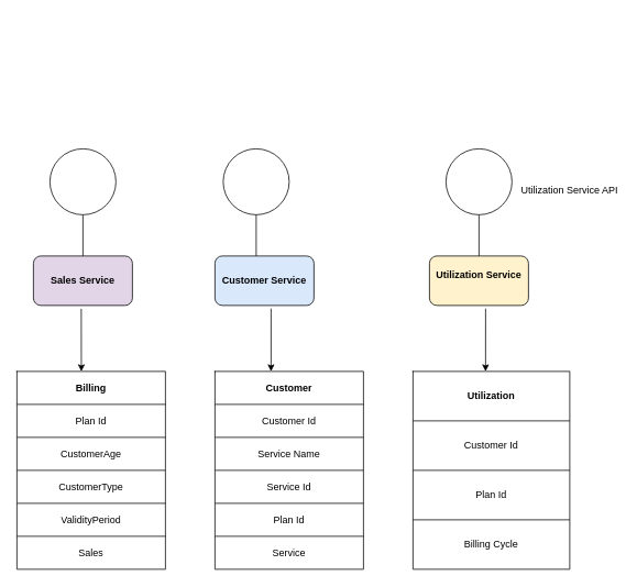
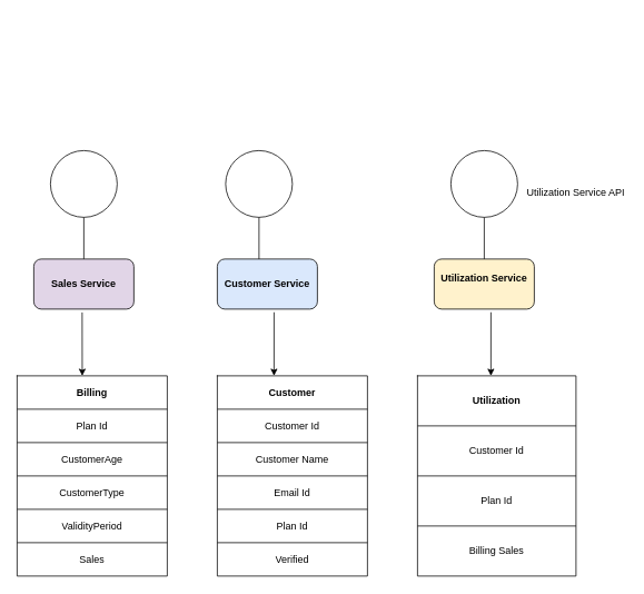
  <mxCell id="0" />
  <mxCell id="1" parent="0" />
  <mxCell id="2" value="" style="shape=table;startSize=0;container=1;collapsible=0;childLayout=tableLayout;" parent="1" vertex="1"><mxGeometry x="20" y="450" width="180" height="240" as="geometry" /></mxCell>
  <mxCell id="3" value="" style="shape=tableRow;horizontal=0;startSize=0;swimlaneHead=0;swimlaneBody=0;top=0;left=0;bottom=0;right=0;collapsible=0;dropTarget=0;fillColor=none;points=[[0,0.5],[1,0.5]];portConstraint=eastwest;" parent="2" vertex="1"><mxGeometry width="180" height="40" as="geometry" /></mxCell>
  <mxCell id="4" value="&lt;b&gt;Billing&lt;/b&gt;" style="shape=partialRectangle;html=1;whiteSpace=wrap;connectable=0;overflow=hidden;fillColor=none;top=0;left=0;bottom=0;right=0;pointerEvents=1;" parent="3" vertex="1"><mxGeometry width="180" height="40" as="geometry"><mxRectangle width="180" height="40" as="alternateBounds" /></mxGeometry></mxCell>
  <mxCell id="5" value="" style="shape=tableRow;horizontal=0;startSize=0;swimlaneHead=0;swimlaneBody=0;top=0;left=0;bottom=0;right=0;collapsible=0;dropTarget=0;fillColor=none;points=[[0,0.5],[1,0.5]];portConstraint=eastwest;" parent="2" vertex="1"><mxGeometry y="40" width="180" height="40" as="geometry" /></mxCell>
  <mxCell id="6" value="Plan Id" style="shape=partialRectangle;html=1;whiteSpace=wrap;connectable=0;overflow=hidden;fillColor=none;top=0;left=0;bottom=0;right=0;pointerEvents=1;" parent="5" vertex="1"><mxGeometry width="180" height="40" as="geometry"><mxRectangle width="180" height="40" as="alternateBounds" /></mxGeometry></mxCell>
  <mxCell id="7" value="" style="shape=tableRow;horizontal=0;startSize=0;swimlaneHead=0;swimlaneBody=0;top=0;left=0;bottom=0;right=0;collapsible=0;dropTarget=0;fillColor=none;points=[[0,0.5],[1,0.5]];portConstraint=eastwest;" parent="2" vertex="1"><mxGeometry y="80" width="180" height="40" as="geometry" /></mxCell>
  <mxCell id="8" value="CustomerAge" style="shape=partialRectangle;html=1;whiteSpace=wrap;connectable=0;overflow=hidden;fillColor=none;top=0;left=0;bottom=0;right=0;pointerEvents=1;" parent="7" vertex="1"><mxGeometry width="180" height="40" as="geometry"><mxRectangle width="180" height="40" as="alternateBounds" /></mxGeometry></mxCell>
  <mxCell id="9" value="" style="shape=tableRow;horizontal=0;startSize=0;swimlaneHead=0;swimlaneBody=0;top=0;left=0;bottom=0;right=0;collapsible=0;dropTarget=0;fillColor=none;points=[[0,0.5],[1,0.5]];portConstraint=eastwest;" parent="2" vertex="1"><mxGeometry y="120" width="180" height="40" as="geometry" /></mxCell>
  <mxCell id="10" value="CustomerType" style="shape=partialRectangle;html=1;whiteSpace=wrap;connectable=0;overflow=hidden;fillColor=none;top=0;left=0;bottom=0;right=0;pointerEvents=1;" parent="9" vertex="1"><mxGeometry width="180" height="40" as="geometry"><mxRectangle width="180" height="40" as="alternateBounds" /></mxGeometry></mxCell>
  <mxCell id="11" value="" style="shape=tableRow;horizontal=0;startSize=0;swimlaneHead=0;swimlaneBody=0;top=0;left=0;bottom=0;right=0;collapsible=0;dropTarget=0;fillColor=none;points=[[0,0.5],[1,0.5]];portConstraint=eastwest;" parent="2" vertex="1"><mxGeometry y="160" width="180" height="40" as="geometry" /></mxCell>
  <mxCell id="12" value="ValidityPeriod" style="shape=partialRectangle;html=1;whiteSpace=wrap;connectable=0;overflow=hidden;fillColor=none;top=0;left=0;bottom=0;right=0;pointerEvents=1;" parent="11" vertex="1"><mxGeometry width="180" height="40" as="geometry"><mxRectangle width="180" height="40" as="alternateBounds" /></mxGeometry></mxCell>
  <mxCell id="13" value="" style="shape=tableRow;horizontal=0;startSize=0;swimlaneHead=0;swimlaneBody=0;top=0;left=0;bottom=0;right=0;collapsible=0;dropTarget=0;fillColor=none;points=[[0,0.5],[1,0.5]];portConstraint=eastwest;" parent="2" vertex="1"><mxGeometry y="200" width="180" height="40" as="geometry" /></mxCell>
  <mxCell id="14" value="Sales" style="shape=partialRectangle;html=1;whiteSpace=wrap;connectable=0;overflow=hidden;fillColor=none;top=0;left=0;bottom=0;right=0;pointerEvents=1;" parent="13" vertex="1"><mxGeometry width="180" height="40" as="geometry"><mxRectangle width="180" height="40" as="alternateBounds" /></mxGeometry></mxCell>
  <mxCell id="15" value="" style="shape=table;startSize=0;container=1;collapsible=0;childLayout=tableLayout;" parent="1" vertex="1"><mxGeometry x="260" y="450" width="180" height="240" as="geometry" /></mxCell>
  <mxCell id="16" value="" style="shape=tableRow;horizontal=0;startSize=0;swimlaneHead=0;swimlaneBody=0;top=0;left=0;bottom=0;right=0;collapsible=0;dropTarget=0;fillColor=none;points=[[0,0.5],[1,0.5]];portConstraint=eastwest;" parent="15" vertex="1"><mxGeometry width="180" height="40" as="geometry" /></mxCell>
  <mxCell id="17" value="&lt;b&gt;Customer&lt;/b&gt;" style="shape=partialRectangle;html=1;whiteSpace=wrap;connectable=0;overflow=hidden;fillColor=none;top=0;left=0;bottom=0;right=0;pointerEvents=1;" parent="16" vertex="1"><mxGeometry width="180" height="40" as="geometry"><mxRectangle width="180" height="40" as="alternateBounds" /></mxGeometry></mxCell>
  <mxCell id="18" value="" style="shape=tableRow;horizontal=0;startSize=0;swimlaneHead=0;swimlaneBody=0;top=0;left=0;bottom=0;right=0;collapsible=0;dropTarget=0;fillColor=none;points=[[0,0.5],[1,0.5]];portConstraint=eastwest;" parent="15" vertex="1"><mxGeometry y="40" width="180" height="40" as="geometry" /></mxCell>
  <mxCell id="19" value="Customer Id" style="shape=partialRectangle;html=1;whiteSpace=wrap;connectable=0;overflow=hidden;fillColor=none;top=0;left=0;bottom=0;right=0;pointerEvents=1;" parent="18" vertex="1"><mxGeometry width="180" height="40" as="geometry"><mxRectangle width="180" height="40" as="alternateBounds" /></mxGeometry></mxCell>
  <mxCell id="20" value="" style="shape=tableRow;horizontal=0;startSize=0;swimlaneHead=0;swimlaneBody=0;top=0;left=0;bottom=0;right=0;collapsible=0;dropTarget=0;fillColor=none;points=[[0,0.5],[1,0.5]];portConstraint=eastwest;" parent="15" vertex="1"><mxGeometry y="80" width="180" height="40" as="geometry" /></mxCell>
- <mxCell id="21" value="Service Name" style="shape=partialRectangle;html=1;whiteSpace=wrap;connectable=0;overflow=hidden;fillColor=none;top=0;left=0;bottom=0;right=0;pointerEvents=1;" parent="20" vertex="1"><mxGeometry width="180" height="40" as="geometry"><mxRectangle width="180" height="40" as="alternateBounds" /></mxGeometry></mxCell>
+ <mxCell id="21" value="Customer Name" style="shape=partialRectangle;html=1;whiteSpace=wrap;connectable=0;overflow=hidden;fillColor=none;top=0;left=0;bottom=0;right=0;pointerEvents=1;" parent="20" vertex="1"><mxGeometry width="180" height="40" as="geometry"><mxRectangle width="180" height="40" as="alternateBounds" /></mxGeometry></mxCell>
  <mxCell id="22" value="" style="shape=tableRow;horizontal=0;startSize=0;swimlaneHead=0;swimlaneBody=0;top=0;left=0;bottom=0;right=0;collapsible=0;dropTarget=0;fillColor=none;points=[[0,0.5],[1,0.5]];portConstraint=eastwest;" parent="15" vertex="1"><mxGeometry y="120" width="180" height="40" as="geometry" /></mxCell>
- <mxCell id="23" value="Service Id" style="shape=partialRectangle;html=1;whiteSpace=wrap;connectable=0;overflow=hidden;fillColor=none;top=0;left=0;bottom=0;right=0;pointerEvents=1;" parent="22" vertex="1"><mxGeometry width="180" height="40" as="geometry"><mxRectangle width="180" height="40" as="alternateBounds" /></mxGeometry></mxCell>
+ <mxCell id="23" value="Email Id" style="shape=partialRectangle;html=1;whiteSpace=wrap;connectable=0;overflow=hidden;fillColor=none;top=0;left=0;bottom=0;right=0;pointerEvents=1;" parent="22" vertex="1"><mxGeometry width="180" height="40" as="geometry"><mxRectangle width="180" height="40" as="alternateBounds" /></mxGeometry></mxCell>
  <mxCell id="24" value="" style="shape=tableRow;horizontal=0;startSize=0;swimlaneHead=0;swimlaneBody=0;top=0;left=0;bottom=0;right=0;collapsible=0;dropTarget=0;fillColor=none;points=[[0,0.5],[1,0.5]];portConstraint=eastwest;" parent="15" vertex="1"><mxGeometry y="160" width="180" height="40" as="geometry" /></mxCell>
  <mxCell id="25" value="Plan Id" style="shape=partialRectangle;html=1;whiteSpace=wrap;connectable=0;overflow=hidden;fillColor=none;top=0;left=0;bottom=0;right=0;pointerEvents=1;" parent="24" vertex="1"><mxGeometry width="180" height="40" as="geometry"><mxRectangle width="180" height="40" as="alternateBounds" /></mxGeometry></mxCell>
  <mxCell id="26" value="" style="shape=tableRow;horizontal=0;startSize=0;swimlaneHead=0;swimlaneBody=0;top=0;left=0;bottom=0;right=0;collapsible=0;dropTarget=0;fillColor=none;points=[[0,0.5],[1,0.5]];portConstraint=eastwest;" parent="15" vertex="1"><mxGeometry y="200" width="180" height="40" as="geometry" /></mxCell>
- <mxCell id="27" value="Service" style="shape=partialRectangle;html=1;whiteSpace=wrap;connectable=0;overflow=hidden;fillColor=none;top=0;left=0;bottom=0;right=0;pointerEvents=1;" parent="26" vertex="1"><mxGeometry width="180" height="40" as="geometry"><mxRectangle width="180" height="40" as="alternateBounds" /></mxGeometry></mxCell>
+ <mxCell id="27" value="Verified" style="shape=partialRectangle;html=1;whiteSpace=wrap;connectable=0;overflow=hidden;fillColor=none;top=0;left=0;bottom=0;right=0;pointerEvents=1;" parent="26" vertex="1"><mxGeometry width="180" height="40" as="geometry"><mxRectangle width="180" height="40" as="alternateBounds" /></mxGeometry></mxCell>
  <mxCell id="28" value="" style="shape=table;startSize=0;container=1;collapsible=0;childLayout=tableLayout;" parent="1" vertex="1"><mxGeometry x="500" y="450" width="190" height="240" as="geometry" /></mxCell>
  <mxCell id="29" value="" style="shape=tableRow;horizontal=0;startSize=0;swimlaneHead=0;swimlaneBody=0;top=0;left=0;bottom=0;right=0;collapsible=0;dropTarget=0;fillColor=none;points=[[0,0.5],[1,0.5]];portConstraint=eastwest;" parent="28" vertex="1"><mxGeometry width="190" height="60" as="geometry" /></mxCell>
  <mxCell id="30" value="&lt;b&gt;Utilization&lt;/b&gt;" style="shape=partialRectangle;html=1;whiteSpace=wrap;connectable=0;overflow=hidden;fillColor=none;top=0;left=0;bottom=0;right=0;pointerEvents=1;" parent="29" vertex="1"><mxGeometry width="190" height="60" as="geometry"><mxRectangle width="190" height="60" as="alternateBounds" /></mxGeometry></mxCell>
  <mxCell id="31" value="" style="shape=tableRow;horizontal=0;startSize=0;swimlaneHead=0;swimlaneBody=0;top=0;left=0;bottom=0;right=0;collapsible=0;dropTarget=0;fillColor=none;points=[[0,0.5],[1,0.5]];portConstraint=eastwest;" parent="28" vertex="1"><mxGeometry y="60" width="190" height="60" as="geometry" /></mxCell>
  <mxCell id="32" value="Customer Id" style="shape=partialRectangle;html=1;whiteSpace=wrap;connectable=0;overflow=hidden;fillColor=none;top=0;left=0;bottom=0;right=0;pointerEvents=1;" parent="31" vertex="1"><mxGeometry width="190" height="60" as="geometry"><mxRectangle width="190" height="60" as="alternateBounds" /></mxGeometry></mxCell>
  <mxCell id="33" value="" style="shape=tableRow;horizontal=0;startSize=0;swimlaneHead=0;swimlaneBody=0;top=0;left=0;bottom=0;right=0;collapsible=0;dropTarget=0;fillColor=none;points=[[0,0.5],[1,0.5]];portConstraint=eastwest;" parent="28" vertex="1"><mxGeometry y="120" width="190" height="60" as="geometry" /></mxCell>
  <mxCell id="34" value="Plan Id" style="shape=partialRectangle;html=1;whiteSpace=wrap;connectable=0;overflow=hidden;fillColor=none;top=0;left=0;bottom=0;right=0;pointerEvents=1;" parent="33" vertex="1"><mxGeometry width="190" height="60" as="geometry"><mxRectangle width="190" height="60" as="alternateBounds" /></mxGeometry></mxCell>
  <mxCell id="35" value="" style="shape=tableRow;horizontal=0;startSize=0;swimlaneHead=0;swimlaneBody=0;top=0;left=0;bottom=0;right=0;collapsible=0;dropTarget=0;fillColor=none;points=[[0,0.5],[1,0.5]];portConstraint=eastwest;" parent="28" vertex="1"><mxGeometry y="180" width="190" height="60" as="geometry" /></mxCell>
- <mxCell id="36" value="Billing Cycle" style="shape=partialRectangle;html=1;whiteSpace=wrap;connectable=0;overflow=hidden;fillColor=none;top=0;left=0;bottom=0;right=0;pointerEvents=1;" parent="35" vertex="1"><mxGeometry width="190" height="60" as="geometry"><mxRectangle width="190" height="60" as="alternateBounds" /></mxGeometry></mxCell>
+ <mxCell id="36" value="Billing Sales" style="shape=partialRectangle;html=1;whiteSpace=wrap;connectable=0;overflow=hidden;fillColor=none;top=0;left=0;bottom=0;right=0;pointerEvents=1;" parent="35" vertex="1"><mxGeometry width="190" height="60" as="geometry"><mxRectangle width="190" height="60" as="alternateBounds" /></mxGeometry></mxCell>
  <mxCell id="37" value="" style="group" parent="1" vertex="1" connectable="0"><mxGeometry x="30" y="310" width="120" height="60" as="geometry" /></mxCell>
  <mxCell id="38" value="&lt;b&gt;Sales Service&lt;/b&gt;" style="rounded=1;whiteSpace=wrap;html=1;fillColor=#e1d5e7;" parent="37" vertex="1"><mxGeometry x="10" width="120" height="60" as="geometry" /></mxCell>
  <mxCell id="39" value="" style="endArrow=classic;html=1;rounded=0;entryX=0.434;entryY=0;entryDx=0;entryDy=0;entryPerimeter=0;" parent="37" target="3" edge="1"><mxGeometry width="50" height="50" relative="1" as="geometry"><mxPoint x="68" y="64" as="sourcePoint" /><mxPoint x="100" y="70" as="targetPoint" /></mxGeometry></mxCell>
  <mxCell id="40" value="" style="group" parent="1" vertex="1" connectable="0"><mxGeometry x="260" y="310" width="120" height="60" as="geometry" /></mxCell>
  <mxCell id="41" value="&lt;b&gt;Customer Service&lt;/b&gt;" style="rounded=1;whiteSpace=wrap;html=1;fillColor=#dae8fc;" parent="40" vertex="1"><mxGeometry width="120" height="60" as="geometry" /></mxCell>
  <mxCell id="42" value="" style="endArrow=classic;html=1;rounded=0;exitX=0.567;exitY=1.063;exitDx=0;exitDy=0;exitPerimeter=0;" parent="1" source="41" edge="1"><mxGeometry width="50" height="50" relative="1" as="geometry"><mxPoint x="310" y="390" as="sourcePoint" /><mxPoint x="328" y="450" as="targetPoint" /></mxGeometry></mxCell>
  <mxCell id="43" value="" style="group" parent="1" vertex="1" connectable="0"><mxGeometry x="520" y="310" width="120" height="60" as="geometry" /></mxCell>
  <mxCell id="44" value="&lt;b&gt;Utilization Service&lt;br&gt;&lt;br&gt;&lt;/b&gt;" style="rounded=1;whiteSpace=wrap;html=1;fillColor=#fff2cc;" parent="43" vertex="1"><mxGeometry width="120" height="60" as="geometry" /></mxCell>
  <mxCell id="45" value="" style="endArrow=classic;html=1;rounded=0;exitX=0.567;exitY=1.063;exitDx=0;exitDy=0;exitPerimeter=0;" parent="1" source="44" edge="1"><mxGeometry width="50" height="50" relative="1" as="geometry"><mxPoint x="570" y="390" as="sourcePoint" /><mxPoint x="588" y="450" as="targetPoint" /></mxGeometry></mxCell>
  <mxCell id="46" value="" style="group" parent="1" vertex="1" connectable="0"><mxGeometry x="60" y="180" width="200" height="80" as="geometry" /></mxCell>
  <mxCell id="47" value="" style="ellipse;whiteSpace=wrap;html=1;aspect=fixed;" parent="46" vertex="1"><mxGeometry width="80" height="80" as="geometry" /></mxCell>
  <mxCell id="48" value="" style="endArrow=none;html=1;rounded=0;" parent="46" source="38" edge="1"><mxGeometry width="50" height="50" relative="1" as="geometry"><mxPoint x="320" y="280" as="sourcePoint" /><mxPoint x="40" y="80" as="targetPoint" /></mxGeometry></mxCell>
  <mxCell id="49" value="" style="group" parent="1" vertex="1" connectable="0"><mxGeometry x="270" y="180" width="200" height="80" as="geometry" /></mxCell>
  <mxCell id="50" value="" style="ellipse;whiteSpace=wrap;html=1;aspect=fixed;" parent="49" vertex="1"><mxGeometry width="80" height="80" as="geometry" /></mxCell>
  <mxCell id="51" value="" style="endArrow=none;html=1;rounded=0;" parent="49" edge="1"><mxGeometry width="50" height="50" relative="1" as="geometry"><mxPoint x="40" y="130" as="sourcePoint" /><mxPoint x="40" y="80" as="targetPoint" /></mxGeometry></mxCell>
  <mxCell id="52" value="" style="group" parent="1" vertex="1" connectable="0"><mxGeometry x="510" y="20" width="200" height="80" as="geometry" /></mxCell>
  <mxCell id="53" value="" style="ellipse;whiteSpace=wrap;html=1;aspect=fixed;" parent="52" vertex="1"><mxGeometry x="30" y="160" width="80" height="80" as="geometry" /></mxCell>
  <mxCell id="54" value="" style="endArrow=none;html=1;rounded=0;" parent="52" source="44" edge="1"><mxGeometry width="50" height="50" relative="1" as="geometry"><mxPoint x="350" y="440" as="sourcePoint" /><mxPoint x="70" y="240" as="targetPoint" /></mxGeometry></mxCell>
  <mxCell id="55" value="Utilization Service API" style="text;html=1;strokeColor=none;fillColor=none;align=center;verticalAlign=middle;whiteSpace=wrap;rounded=0;" parent="1" vertex="1"><mxGeometry x="630" y="215" width="120" height="30" as="geometry" /></mxCell>
